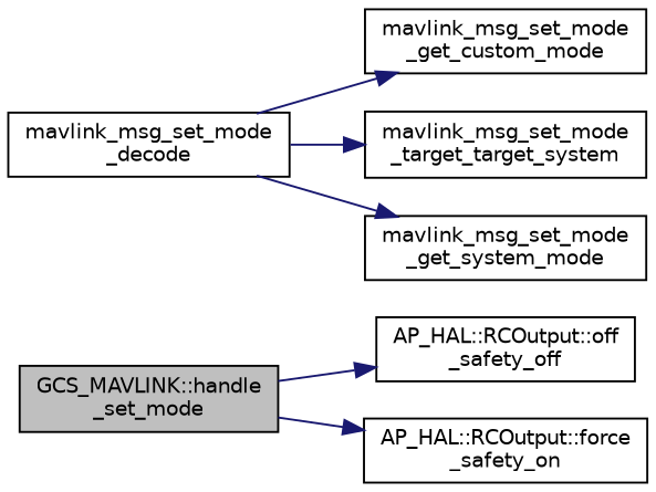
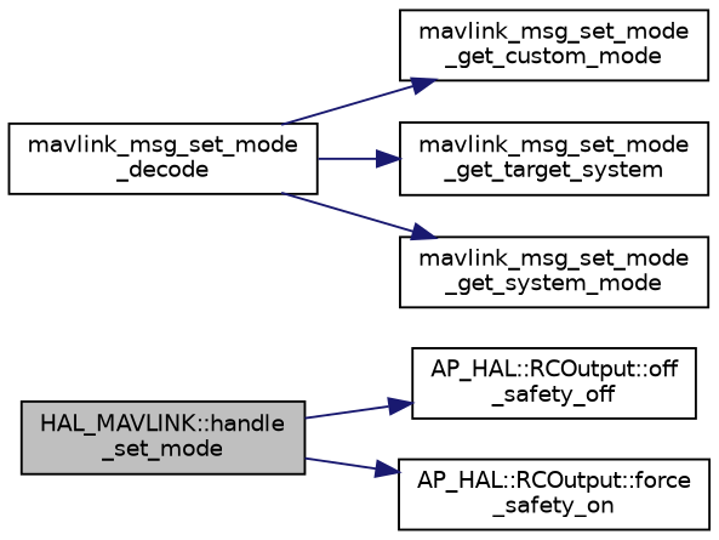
  digraph {
    rankdir=LR
    node [color=black fillcolor=white fontname=Helvetica fontsize=10 shape=record style=filled]
    edge [color=midnightblue fontname=Helvetica fontsize=10 labelfontname=Helvetica labelfontsize=10 style=solid]
-   n1 [fillcolor=grey75 fontcolor=black height=0.2 label="GCS_MAVLINK::handle\l_set_mode" width=0.4]
+   n1 [fillcolor=grey75 fontcolor=black height=0.2 label="HAL_MAVLINK::handle\l_set_mode" width=0.4]
    n2 [height=0.2 label="AP_HAL::RCOutput::off\l_safety_off" width=0.4]
    n3 [height=0.2 label="AP_HAL::RCOutput::force\l_safety_on" width=0.4]
    n4 [height=0.2 label="mavlink_msg_set_mode\l_decode" width=0.4]
    n5 [height=0.2 label="mavlink_msg_set_mode\l_get_custom_mode" width=0.4]
-   n6 [height=0.2 label="mavlink_msg_set_mode\l_target_target_system" width=0.4]
+   n6 [height=0.2 label="mavlink_msg_set_mode\l_get_target_system" width=0.4]
    n7 [height=0.2 label="mavlink_msg_set_mode\l_get_system_mode" width=0.4]
    n1 -> n2
    n1 -> n3
    n4 -> n5
    n4 -> n6
    n4 -> n7
  }
